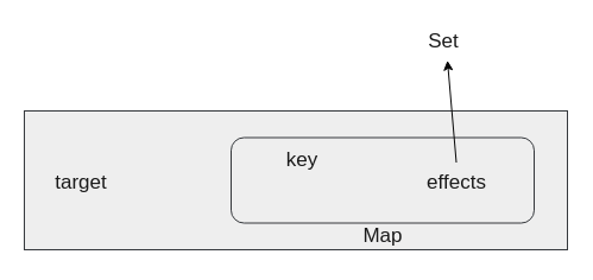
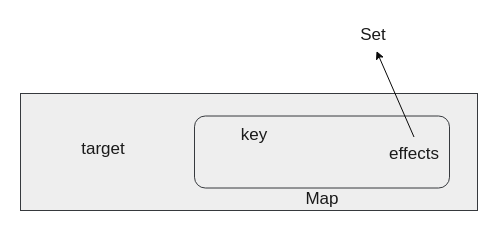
  <mxCell id="0" />
  <mxCell id="1" parent="0" />
  <mxCell id="2" value="" style="rounded=0;whiteSpace=wrap;html=1;fontSize=17;fillColor=#eeeeee;strokeColor=#36393d;" vertex="1" parent="1"><mxGeometry x="20" y="93" width="457" height="117" as="geometry" /></mxCell>
- <mxCell id="3" value="&lt;font style=&quot;font-size: 17px;&quot; color=&quot;#1a1a1a&quot;&gt;target&lt;/font&gt;" style="text;html=1;strokeColor=none;fillColor=none;align=center;verticalAlign=middle;whiteSpace=wrap;rounded=0;" vertex="1" parent="1"><mxGeometry x="36" y="136.5" width="64" height="35" as="geometry" /></mxCell>
+ <mxCell id="3" value="&lt;font style=&quot;font-size: 17px;&quot; color=&quot;#1a1a1a&quot;&gt;target&lt;/font&gt;" style="text;html=1;strokeColor=none;fillColor=none;align=center;verticalAlign=middle;whiteSpace=wrap;rounded=0;" vertex="1" parent="1"><mxGeometry x="71" y="131.5" width="64" height="35" as="geometry" /></mxCell>
  <mxCell id="4" value="Map" style="text;html=1;strokeColor=none;fillColor=none;align=center;verticalAlign=middle;whiteSpace=wrap;rounded=0;fontSize=17;fontColor=#1A1A1A;" vertex="1" parent="1"><mxGeometry x="291.5" y="184" width="60" height="30" as="geometry" /></mxCell>
  <mxCell id="5" value="" style="rounded=1;whiteSpace=wrap;html=1;fontSize=17;fillColor=#eeeeee;strokeColor=#36393d;" vertex="1" parent="1"><mxGeometry x="194" y="115.5" width="255" height="72" as="geometry" /></mxCell>
  <mxCell id="6" value="&lt;font color=&quot;#1a1a1a&quot;&gt;&lt;span style=&quot;font-size: 17px;&quot;&gt;key&lt;/span&gt;&lt;/font&gt;" style="text;html=1;strokeColor=none;fillColor=none;align=center;verticalAlign=middle;whiteSpace=wrap;rounded=0;" vertex="1" parent="1"><mxGeometry x="222" y="117.5" width="64" height="35" as="geometry" /></mxCell>
  <mxCell id="7" style="edgeStyle=none;html=1;exitX=0.5;exitY=0;exitDx=0;exitDy=0;fontSize=17;fontColor=#1A1A1A;strokeColor=#080808;" edge="1" parent="1" source="8"><mxGeometry relative="1" as="geometry"><mxPoint x="376.03" y="50.495" as="targetPoint" /></mxGeometry></mxCell>
- <mxCell id="8" value="&lt;font color=&quot;#1a1a1a&quot;&gt;&lt;span style=&quot;font-size: 17px;&quot;&gt;effects&lt;/span&gt;&lt;/font&gt;" style="text;html=1;strokeColor=none;fillColor=none;align=center;verticalAlign=middle;whiteSpace=wrap;rounded=0;" vertex="1" parent="1"><mxGeometry x="351.5" y="136.5" width="64" height="35" as="geometry" /></mxCell>
+ <mxCell id="8" value="&lt;font color=&quot;#1a1a1a&quot;&gt;&lt;span style=&quot;font-size: 17px;&quot;&gt;effects&lt;/span&gt;&lt;/font&gt;" style="text;html=1;strokeColor=none;fillColor=none;align=center;verticalAlign=middle;whiteSpace=wrap;rounded=0;" vertex="1" parent="1"><mxGeometry x="381.5" y="136.5" width="64" height="35" as="geometry" /></mxCell>
  <mxCell id="9" value="Set" style="text;html=1;strokeColor=none;fillColor=none;align=center;verticalAlign=middle;whiteSpace=wrap;rounded=0;fontSize=17;fontColor=#1A1A1A;" vertex="1" parent="1"><mxGeometry x="343" y="20" width="60" height="30" as="geometry" /></mxCell>
